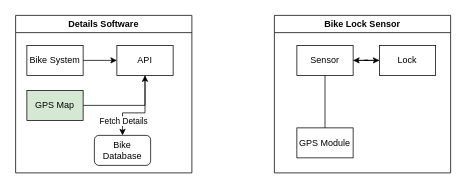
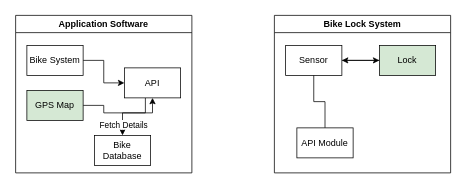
  <mxCell id="0" />
  <mxCell id="1" parent="0" />
- <mxCell id="2" value="Details Software" style="swimlane;whiteSpace=wrap;html=1;startSize=23;" vertex="1" parent="1"><mxGeometry x="20" y="20" width="235" height="210" as="geometry" /></mxCell>
+ <mxCell id="2" value="Application Software" style="swimlane;whiteSpace=wrap;html=1;startSize=23;" vertex="1" parent="1"><mxGeometry x="20" y="20" width="235" height="210" as="geometry" /></mxCell>
  <mxCell id="3" style="edgeStyle=orthogonalEdgeStyle;rounded=0;orthogonalLoop=1;jettySize=auto;html=1;entryX=0.5;entryY=0;entryDx=0;entryDy=0;" edge="1" parent="2" source="5" target="10"><mxGeometry relative="1" as="geometry"><Array as="points"><mxPoint x="173" y="130" /><mxPoint x="143" y="130" /></Array></mxGeometry></mxCell>
  <mxCell id="4" value="Fetch Details" style="edgeLabel;html=1;align=center;verticalAlign=middle;resizable=0;points=[];" vertex="1" connectable="0" parent="3"><mxGeometry x="0.629" y="1" relative="1" as="geometry"><mxPoint as="offset" /></mxGeometry></mxCell>
- <mxCell id="5" value="API" style="rounded=0;whiteSpace=wrap;html=1;" vertex="1" parent="2"><mxGeometry x="135" y="40" width="75" height="40" as="geometry" /></mxCell>
+ <mxCell id="5" value="API" style="rounded=0;whiteSpace=wrap;html=1;" vertex="1" parent="2"><mxGeometry x="145" y="70" width="75" height="40" as="geometry" /></mxCell>
  <mxCell id="6" style="edgeStyle=orthogonalEdgeStyle;rounded=0;orthogonalLoop=1;jettySize=auto;html=1;exitX=1;exitY=0.5;exitDx=0;exitDy=0;entryX=0;entryY=0.5;entryDx=0;entryDy=0;" edge="1" parent="2" source="7" target="5"><mxGeometry relative="1" as="geometry" /></mxCell>
  <mxCell id="7" value="Bike System" style="rounded=0;whiteSpace=wrap;html=1;" vertex="1" parent="2"><mxGeometry x="15" y="40" width="75" height="40" as="geometry" /></mxCell>
  <mxCell id="8" style="edgeStyle=orthogonalEdgeStyle;rounded=0;orthogonalLoop=1;jettySize=auto;html=1;entryX=0.5;entryY=1;entryDx=0;entryDy=0;" edge="1" parent="2" source="9" target="5"><mxGeometry relative="1" as="geometry" /></mxCell>
  <mxCell id="9" value="GPS Map" style="rounded=0;whiteSpace=wrap;html=1;fillColor=#d5e8d4;" vertex="1" parent="2"><mxGeometry x="15" y="100" width="75" height="40" as="geometry" /></mxCell>
- <mxCell id="10" value="Bike Database" style="whiteSpace=wrap;html=1;rounded=1;" vertex="1" parent="2"><mxGeometry x="105" y="160" width="75" height="40" as="geometry" /></mxCell>
- <mxCell id="11" value="Bike Lock Sensor" style="swimlane;whiteSpace=wrap;html=1;startSize=23;" vertex="1" parent="1"><mxGeometry x="365" y="20" width="235" height="210" as="geometry" /></mxCell>
+ <mxCell id="10" value="Bike Database" style="rounded=0;whiteSpace=wrap;html=1;" vertex="1" parent="2"><mxGeometry x="105" y="160" width="75" height="40" as="geometry" /></mxCell>
+ <mxCell id="11" value="Bike Lock System" style="swimlane;whiteSpace=wrap;html=1;startSize=23;" vertex="1" parent="1"><mxGeometry x="365" y="20" width="235" height="210" as="geometry" /></mxCell>
  <mxCell id="12" style="edgeStyle=orthogonalEdgeStyle;rounded=0;orthogonalLoop=1;jettySize=auto;html=1;entryX=0;entryY=0.5;entryDx=0;entryDy=0;" edge="1" parent="11" source="13" target="15"><mxGeometry relative="1" as="geometry" /></mxCell>
- <mxCell id="13" value="Sensor" style="rounded=0;whiteSpace=wrap;html=1;" vertex="1" parent="11"><mxGeometry x="30" y="40" width="75" height="40" as="geometry" /></mxCell>
+ <mxCell id="13" value="Sensor" style="rounded=0;whiteSpace=wrap;html=1;" vertex="1" parent="11"><mxGeometry x="15" y="40" width="75" height="40" as="geometry" /></mxCell>
  <mxCell id="14" style="edgeStyle=orthogonalEdgeStyle;rounded=0;orthogonalLoop=1;jettySize=auto;html=1;" edge="1" parent="11" source="15" target="13"><mxGeometry relative="1" as="geometry" /></mxCell>
- <mxCell id="15" value="Lock" style="rounded=0;whiteSpace=wrap;html=1;" vertex="1" parent="11"><mxGeometry x="140" y="40" width="75" height="40" as="geometry" /></mxCell>
+ <mxCell id="15" value="Lock" style="rounded=0;whiteSpace=wrap;html=1;fillColor=#d5e8d4;" vertex="1" parent="11"><mxGeometry x="140" y="40" width="75" height="40" as="geometry" /></mxCell>
  <mxCell id="16" value="" style="edgeStyle=orthogonalEdgeStyle;rounded=0;orthogonalLoop=1;jettySize=auto;html=1;endArrow=none;" edge="1" parent="11" source="17" target="13"><mxGeometry relative="1" as="geometry" /></mxCell>
- <mxCell id="17" value="GPS Module" style="rounded=0;whiteSpace=wrap;html=1;" vertex="1" parent="11"><mxGeometry x="30" y="150" width="75" height="40" as="geometry" /></mxCell>
+ <mxCell id="17" value="API Module" style="rounded=0;whiteSpace=wrap;html=1;" vertex="1" parent="11"><mxGeometry x="30" y="150" width="75" height="40" as="geometry" /></mxCell>
